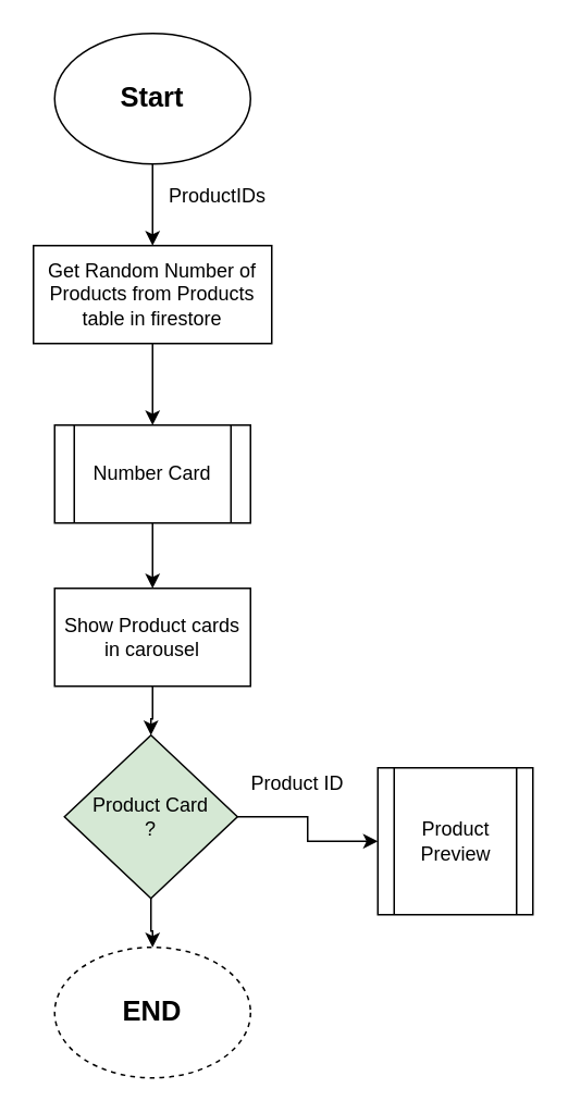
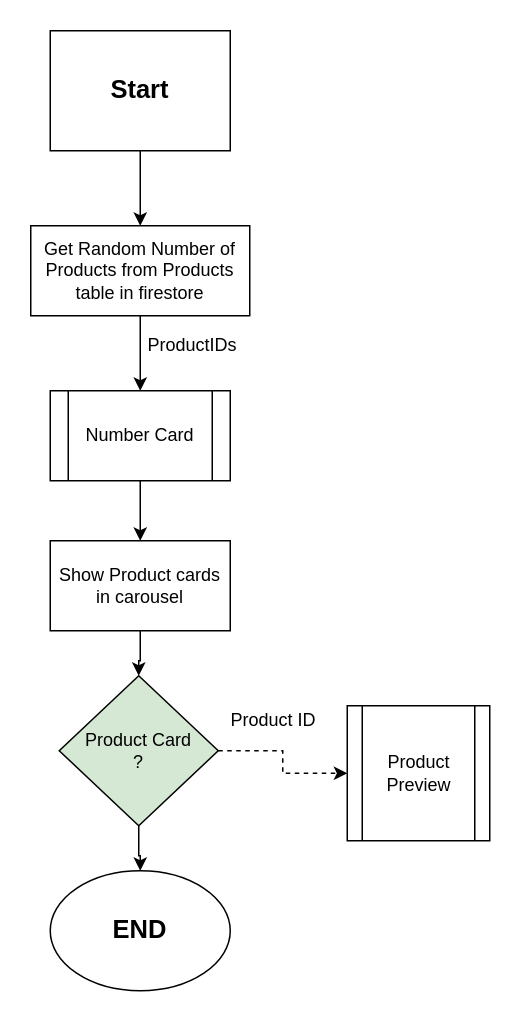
  <mxCell id="0" />
  <mxCell id="1" parent="0" />
  <mxCell id="2" value="" style="edgeStyle=orthogonalEdgeStyle;rounded=0;orthogonalLoop=1;jettySize=auto;html=1;" edge="1" parent="1" source="3" target="5"><mxGeometry relative="1" as="geometry" /></mxCell>
- <mxCell id="3" value="&lt;b&gt;&lt;font style=&quot;font-size: 17px&quot;&gt;Start&lt;/font&gt;&lt;/b&gt;" style="ellipse;whiteSpace=wrap;html=1;" vertex="1" parent="1"><mxGeometry x="33" y="20" width="120" height="80" as="geometry" /></mxCell>
+ <mxCell id="3" value="&lt;b&gt;&lt;font style=&quot;font-size: 17px&quot;&gt;Start&lt;/font&gt;&lt;/b&gt;" style="whiteSpace=wrap;html=1;rounded=0;" vertex="1" parent="1"><mxGeometry x="33" y="20" width="120" height="80" as="geometry" /></mxCell>
  <mxCell id="4" value="" style="edgeStyle=orthogonalEdgeStyle;rounded=0;orthogonalLoop=1;jettySize=auto;html=1;" edge="1" parent="1" source="5" target="7"><mxGeometry relative="1" as="geometry" /></mxCell>
  <mxCell id="5" value="Get Random Number of Products from Products table in firestore" style="rounded=0;whiteSpace=wrap;html=1;" vertex="1" parent="1"><mxGeometry x="20" y="150" width="146" height="60" as="geometry" /></mxCell>
  <mxCell id="6" value="" style="edgeStyle=orthogonalEdgeStyle;rounded=0;orthogonalLoop=1;jettySize=auto;html=1;" edge="1" parent="1" source="7" target="15"><mxGeometry relative="1" as="geometry" /></mxCell>
  <mxCell id="7" value="Number Card" style="shape=process;whiteSpace=wrap;html=1;backgroundOutline=1;" vertex="1" parent="1"><mxGeometry x="33" y="260" width="120" height="60" as="geometry" /></mxCell>
- <mxCell id="8" value="ProductIDs" style="text;html=1;strokeColor=none;fillColor=none;align=center;verticalAlign=middle;whiteSpace=wrap;rounded=0;" vertex="1" parent="1"><mxGeometry x="108" y="110" width="50" height="20" as="geometry" /></mxCell>
- <mxCell id="9" value="" style="edgeStyle=orthogonalEdgeStyle;rounded=0;orthogonalLoop=1;jettySize=auto;html=1;" edge="1" parent="1" source="11" target="12"><mxGeometry relative="1" as="geometry" /></mxCell>
+ <mxCell id="8" value="ProductIDs" style="text;html=1;strokeColor=none;fillColor=none;align=center;verticalAlign=middle;whiteSpace=wrap;rounded=0;" vertex="1" parent="1"><mxGeometry x="103" y="220" width="50" height="20" as="geometry" /></mxCell>
+ <mxCell id="9" value="" style="edgeStyle=orthogonalEdgeStyle;rounded=0;orthogonalLoop=1;jettySize=auto;html=1;dashed=1;" edge="1" parent="1" source="11" target="12"><mxGeometry relative="1" as="geometry" /></mxCell>
  <mxCell id="10" value="" style="edgeStyle=orthogonalEdgeStyle;rounded=0;orthogonalLoop=1;jettySize=auto;html=1;" edge="1" parent="1" source="11" target="16"><mxGeometry relative="1" as="geometry" /></mxCell>
  <mxCell id="11" value="Product Card&lt;br&gt;?" style="rhombus;whiteSpace=wrap;html=1;fillColor=#d5e8d4;" vertex="1" parent="1"><mxGeometry x="39" y="450" width="106" height="100" as="geometry" /></mxCell>
  <mxCell id="12" value="Product Preview" style="shape=process;whiteSpace=wrap;html=1;backgroundOutline=1;" vertex="1" parent="1"><mxGeometry x="231" y="470" width="95" height="90" as="geometry" /></mxCell>
  <mxCell id="13" value="Product ID" style="text;html=1;strokeColor=none;fillColor=none;align=center;verticalAlign=middle;whiteSpace=wrap;rounded=0;" vertex="1" parent="1"><mxGeometry x="152" y="470" width="60" height="20" as="geometry" /></mxCell>
  <mxCell id="14" value="" style="edgeStyle=orthogonalEdgeStyle;rounded=0;orthogonalLoop=1;jettySize=auto;html=1;" edge="1" parent="1" source="15" target="11"><mxGeometry relative="1" as="geometry" /></mxCell>
  <mxCell id="15" value="Show Product cards in carousel" style="rounded=0;whiteSpace=wrap;html=1;" vertex="1" parent="1"><mxGeometry x="33" y="360" width="120" height="60" as="geometry" /></mxCell>
- <mxCell id="16" value="&lt;b&gt;&lt;font style=&quot;font-size: 17px&quot;&gt;END&lt;/font&gt;&lt;/b&gt;" style="ellipse;whiteSpace=wrap;html=1;dashed=1;" vertex="1" parent="1"><mxGeometry x="33" y="580" width="120" height="80" as="geometry" /></mxCell>
+ <mxCell id="16" value="&lt;b&gt;&lt;font style=&quot;font-size: 17px&quot;&gt;END&lt;/font&gt;&lt;/b&gt;" style="ellipse;whiteSpace=wrap;html=1;" vertex="1" parent="1"><mxGeometry x="33" y="580" width="120" height="80" as="geometry" /></mxCell>
